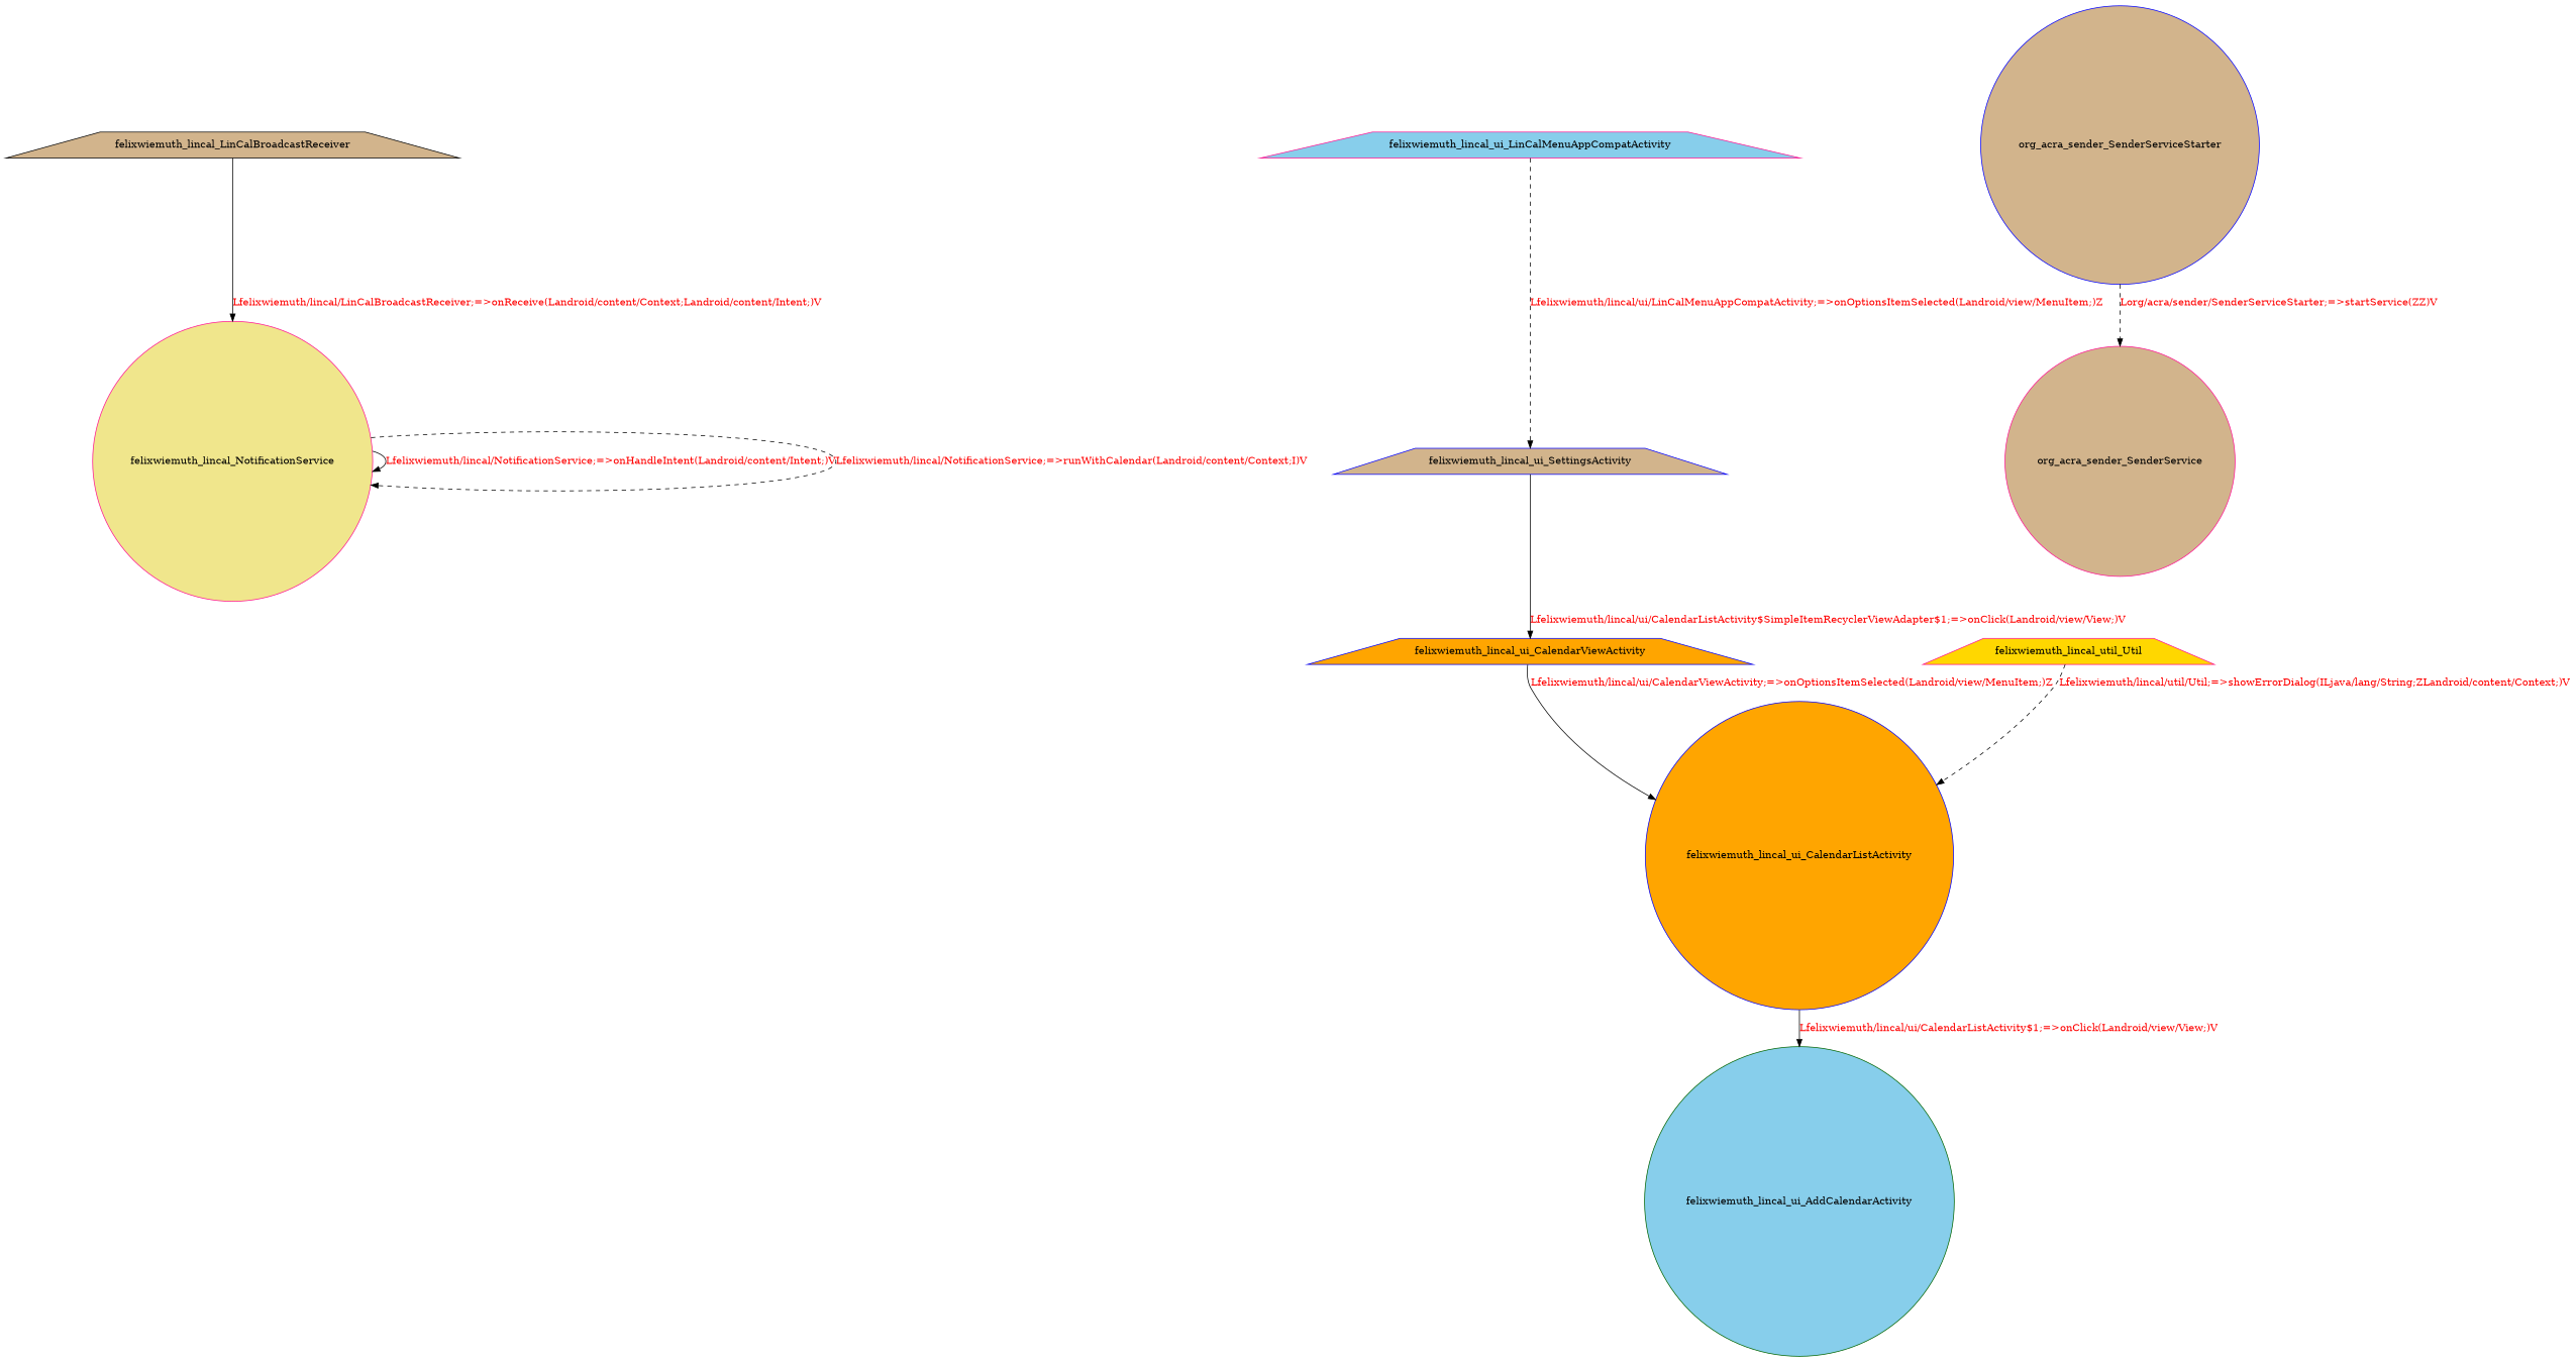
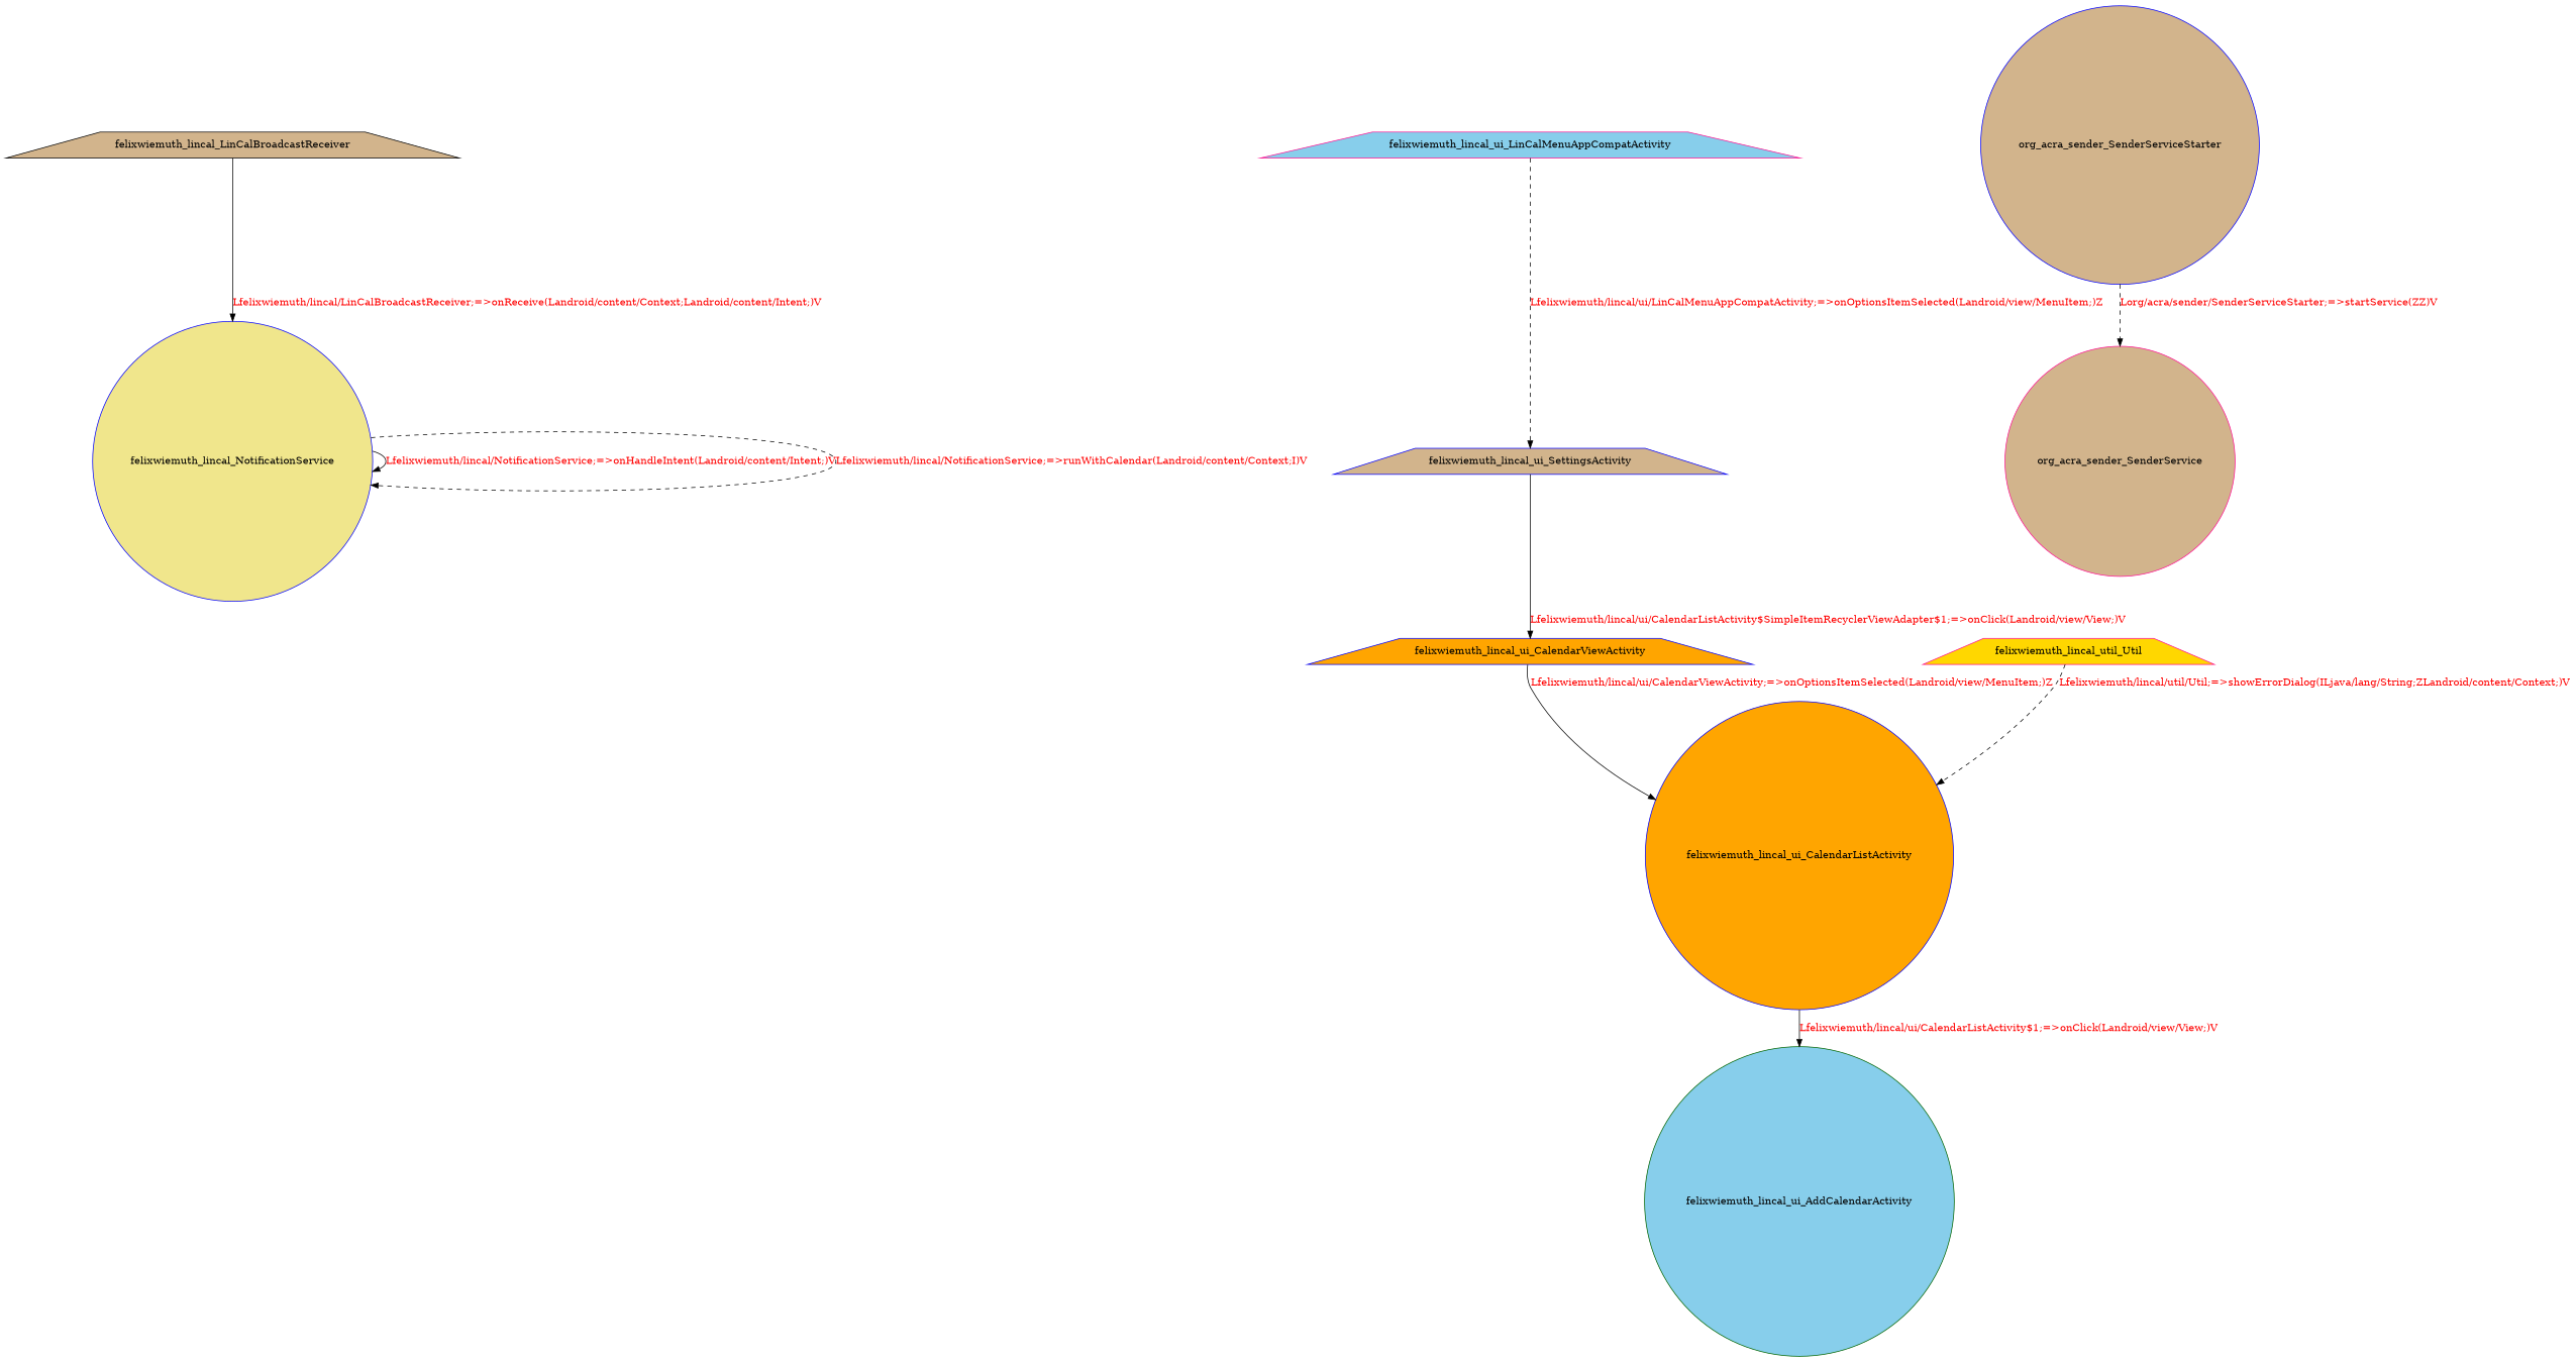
  digraph {
    node [color=deeppink fillcolor=tan shape=trapezium style=filled]
    edge [fontcolor=red style=solid]
    felixwiemuth_lincal_LinCalBroadcastReceiver [color=black]
-   felixwiemuth_lincal_NotificationService [fillcolor=khaki shape=circle]
+   felixwiemuth_lincal_NotificationService [color=blue fillcolor=khaki shape=circle]
    felixwiemuth_lincal_ui_LinCalMenuAppCompatActivity [fillcolor=skyblue]
    felixwiemuth_lincal_ui_SettingsActivity [color=blue]
    felixwiemuth_lincal_ui_CalendarViewActivity [color=blue fillcolor=orange]
    felixwiemuth_lincal_ui_CalendarListActivity [color=blue fillcolor=orange shape=circle]
    felixwiemuth_lincal_ui_AddCalendarActivity [color=darkgreen fillcolor=skyblue shape=circle]
    felixwiemuth_lincal_util_Util [fillcolor=gold]
    org_acra_sender_SenderServiceStarter [color=blue shape=circle]
    org_acra_sender_SenderService [shape=circle]
    felixwiemuth_lincal_LinCalBroadcastReceiver -> felixwiemuth_lincal_NotificationService [label="Lfelixwiemuth/lincal/LinCalBroadcastReceiver;=>onReceive(Landroid/content/Context;Landroid/content/Intent;)V"]
    felixwiemuth_lincal_NotificationService -> felixwiemuth_lincal_NotificationService [label="Lfelixwiemuth/lincal/NotificationService;=>onHandleIntent(Landroid/content/Intent;)V"]
    felixwiemuth_lincal_NotificationService -> felixwiemuth_lincal_NotificationService [label="Lfelixwiemuth/lincal/NotificationService;=>runWithCalendar(Landroid/content/Context;I)V" style=dashed]
    felixwiemuth_lincal_ui_LinCalMenuAppCompatActivity -> felixwiemuth_lincal_ui_SettingsActivity [label="Lfelixwiemuth/lincal/ui/LinCalMenuAppCompatActivity;=>onOptionsItemSelected(Landroid/view/MenuItem;)Z" style=dashed]
    felixwiemuth_lincal_ui_SettingsActivity -> felixwiemuth_lincal_ui_CalendarViewActivity [label="Lfelixwiemuth/lincal/ui/CalendarListActivity$SimpleItemRecyclerViewAdapter$1;=>onClick(Landroid/view/View;)V"]
    felixwiemuth_lincal_ui_CalendarViewActivity -> felixwiemuth_lincal_ui_CalendarListActivity [label="Lfelixwiemuth/lincal/ui/CalendarViewActivity;=>onOptionsItemSelected(Landroid/view/MenuItem;)Z"]
    felixwiemuth_lincal_ui_CalendarListActivity -> felixwiemuth_lincal_ui_AddCalendarActivity [label="Lfelixwiemuth/lincal/ui/CalendarListActivity$1;=>onClick(Landroid/view/View;)V"]
    felixwiemuth_lincal_util_Util -> felixwiemuth_lincal_ui_CalendarListActivity [label="Lfelixwiemuth/lincal/util/Util;=>showErrorDialog(ILjava/lang/String;ZLandroid/content/Context;)V" style=dashed]
    org_acra_sender_SenderServiceStarter -> org_acra_sender_SenderService [label="Lorg/acra/sender/SenderServiceStarter;=>startService(ZZ)V" style=dashed]
  }
